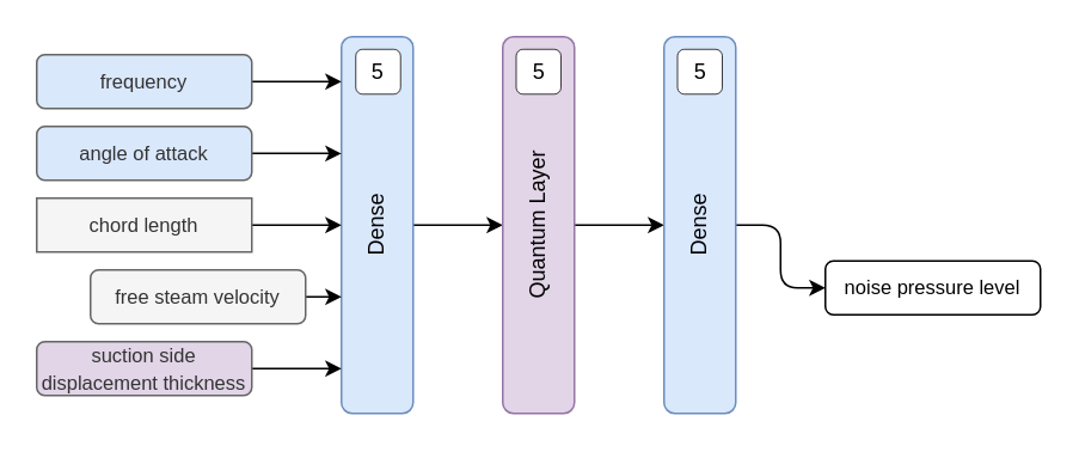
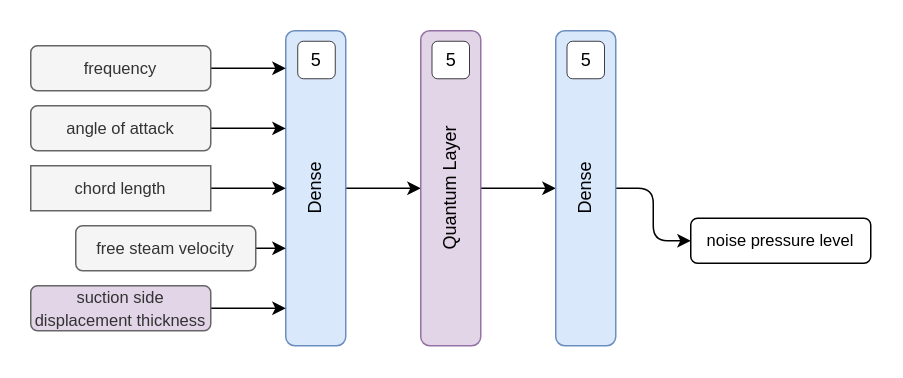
  <mxCell id="0" />
  <mxCell id="1" parent="0" />
  <mxCell id="2" style="edgeStyle=orthogonalEdgeStyle;rounded=1;orthogonalLoop=1;jettySize=auto;html=1;exitX=1;exitY=0.5;exitDx=0;exitDy=0;entryX=0;entryY=0.5;entryDx=0;entryDy=0;" edge="1" parent="1" source="3" target="16"><mxGeometry relative="1" as="geometry" /></mxCell>
  <mxCell id="3" value="Dense" style="rounded=1;whiteSpace=wrap;html=1;horizontal=0;fillColor=#dae8fc;strokeColor=#6c8ebf;" vertex="1" parent="1"><mxGeometry x="190" y="20" width="40" height="210" as="geometry" /></mxCell>
  <mxCell id="4" style="edgeStyle=orthogonalEdgeStyle;rounded=1;orthogonalLoop=1;jettySize=auto;html=1;exitX=1;exitY=0.5;exitDx=0;exitDy=0;" edge="1" parent="1" source="5"><mxGeometry relative="1" as="geometry"><mxPoint x="190" y="45" as="targetPoint" /></mxGeometry></mxCell>
- <mxCell id="5" value="&lt;font style=&quot;font-size: 11px;&quot;&gt;frequency&lt;/font&gt;" style="rounded=1;whiteSpace=wrap;html=1;fillColor=#dae8fc;fontColor=#333333;strokeColor=#666666;" vertex="1" parent="1"><mxGeometry x="20" y="30" width="120" height="30" as="geometry" /></mxCell>
+ <mxCell id="5" value="&lt;font style=&quot;font-size: 11px;&quot;&gt;frequency&lt;/font&gt;" style="rounded=1;whiteSpace=wrap;html=1;fillColor=#f5f5f5;fontColor=#333333;strokeColor=#666666;" vertex="1" parent="1"><mxGeometry x="20" y="30" width="120" height="30" as="geometry" /></mxCell>
  <mxCell id="6" style="edgeStyle=orthogonalEdgeStyle;rounded=1;orthogonalLoop=1;jettySize=auto;html=1;exitX=0.75;exitY=1;exitDx=0;exitDy=0;" edge="1" parent="1" source="8"><mxGeometry relative="1" as="geometry"><mxPoint x="110" y="70.333" as="targetPoint" /></mxGeometry></mxCell>
  <mxCell id="7" style="edgeStyle=orthogonalEdgeStyle;rounded=1;orthogonalLoop=1;jettySize=auto;html=1;exitX=1;exitY=0.5;exitDx=0;exitDy=0;entryX=0;entryY=0.31;entryDx=0;entryDy=0;entryPerimeter=0;" edge="1" parent="1" source="8" target="3"><mxGeometry relative="1" as="geometry" /></mxCell>
- <mxCell id="8" value="&lt;font style=&quot;font-size: 11px;&quot;&gt;angle of attack&lt;/font&gt;" style="rounded=1;whiteSpace=wrap;html=1;fillColor=#dae8fc;fontColor=#333333;strokeColor=#666666;" vertex="1" parent="1"><mxGeometry x="20" y="70" width="120" height="30" as="geometry" /></mxCell>
+ <mxCell id="8" value="&lt;font style=&quot;font-size: 11px;&quot;&gt;angle of attack&lt;/font&gt;" style="rounded=1;whiteSpace=wrap;html=1;fillColor=#f5f5f5;fontColor=#333333;strokeColor=#666666;" vertex="1" parent="1"><mxGeometry x="20" y="70" width="120" height="30" as="geometry" /></mxCell>
  <mxCell id="9" style="edgeStyle=orthogonalEdgeStyle;rounded=1;orthogonalLoop=1;jettySize=auto;html=1;exitX=1;exitY=0.5;exitDx=0;exitDy=0;entryX=0;entryY=0.5;entryDx=0;entryDy=0;" edge="1" parent="1" source="10" target="3"><mxGeometry relative="1" as="geometry" /></mxCell>
  <mxCell id="10" value="&lt;font style=&quot;font-size: 11px;&quot;&gt;chord length&lt;/font&gt;" style="whiteSpace=wrap;html=1;fillColor=#f5f5f5;fontColor=#333333;strokeColor=#666666;rounded=0;" vertex="1" parent="1"><mxGeometry x="20" y="110" width="120" height="30" as="geometry" /></mxCell>
  <mxCell id="11" style="edgeStyle=orthogonalEdgeStyle;rounded=1;orthogonalLoop=1;jettySize=auto;html=1;exitX=1;exitY=0.5;exitDx=0;exitDy=0;entryX=0;entryY=0.689;entryDx=0;entryDy=0;entryPerimeter=0;" edge="1" parent="1" source="12" target="3"><mxGeometry relative="1" as="geometry" /></mxCell>
  <mxCell id="12" value="&lt;font style=&quot;font-size: 11px;&quot;&gt;free steam velocity&lt;/font&gt;" style="rounded=1;whiteSpace=wrap;html=1;fontSize=12;fillColor=#f5f5f5;fontColor=#333333;strokeColor=#666666;" vertex="1" parent="1"><mxGeometry x="50" y="150" width="120" height="30" as="geometry" /></mxCell>
  <mxCell id="13" style="edgeStyle=orthogonalEdgeStyle;rounded=1;orthogonalLoop=1;jettySize=auto;html=1;exitX=1;exitY=0.5;exitDx=0;exitDy=0;entryX=0;entryY=0.881;entryDx=0;entryDy=0;entryPerimeter=0;" edge="1" parent="1" source="14" target="3"><mxGeometry relative="1" as="geometry" /></mxCell>
  <mxCell id="14" value="&lt;font style=&quot;font-size: 11px;&quot;&gt;suction side displacement thickness&lt;/font&gt;" style="rounded=1;whiteSpace=wrap;html=1;fillColor=#e1d5e7;fontColor=#333333;strokeColor=#666666;" vertex="1" parent="1"><mxGeometry x="20" y="190" width="120" height="30" as="geometry" /></mxCell>
  <mxCell id="15" style="edgeStyle=orthogonalEdgeStyle;rounded=1;orthogonalLoop=1;jettySize=auto;html=1;exitX=1;exitY=0.5;exitDx=0;exitDy=0;entryX=0;entryY=0.5;entryDx=0;entryDy=0;" edge="1" parent="1" source="16" target="18"><mxGeometry relative="1" as="geometry" /></mxCell>
  <mxCell id="16" value="Quantum Layer" style="rounded=1;whiteSpace=wrap;html=1;horizontal=0;fillColor=#e1d5e7;strokeColor=#9673a6;" vertex="1" parent="1"><mxGeometry x="280" y="20" width="40" height="210" as="geometry" /></mxCell>
  <mxCell id="17" style="edgeStyle=orthogonalEdgeStyle;rounded=1;orthogonalLoop=1;jettySize=auto;html=1;exitX=1;exitY=0.5;exitDx=0;exitDy=0;entryX=0;entryY=0.5;entryDx=0;entryDy=0;" edge="1" parent="1" source="18" target="20"><mxGeometry relative="1" as="geometry" /></mxCell>
  <mxCell id="18" value="Dense" style="rounded=1;whiteSpace=wrap;html=1;horizontal=0;fillColor=#dae8fc;strokeColor=#6c8ebf;" vertex="1" parent="1"><mxGeometry x="370" y="20" width="40" height="210" as="geometry" /></mxCell>
  <mxCell id="19" value="5" style="rounded=1;whiteSpace=wrap;html=1;strokeWidth=0.5;" vertex="1" parent="1"><mxGeometry x="198" y="27" width="25" height="25" as="geometry" /></mxCell>
  <mxCell id="20" value="&lt;font style=&quot;font-size: 11px;&quot;&gt;noise pressure level&lt;/font&gt;" style="rounded=1;whiteSpace=wrap;html=1;" vertex="1" parent="1"><mxGeometry x="460" y="145" width="120" height="30" as="geometry" /></mxCell>
  <mxCell id="21" value="5" style="rounded=1;whiteSpace=wrap;html=1;strokeWidth=0.5;" vertex="1" parent="1"><mxGeometry x="287.5" y="27" width="25" height="25" as="geometry" /></mxCell>
  <mxCell id="22" value="5" style="rounded=1;whiteSpace=wrap;html=1;strokeWidth=0.5;" vertex="1" parent="1"><mxGeometry x="377.5" y="27" width="25" height="25" as="geometry" /></mxCell>
